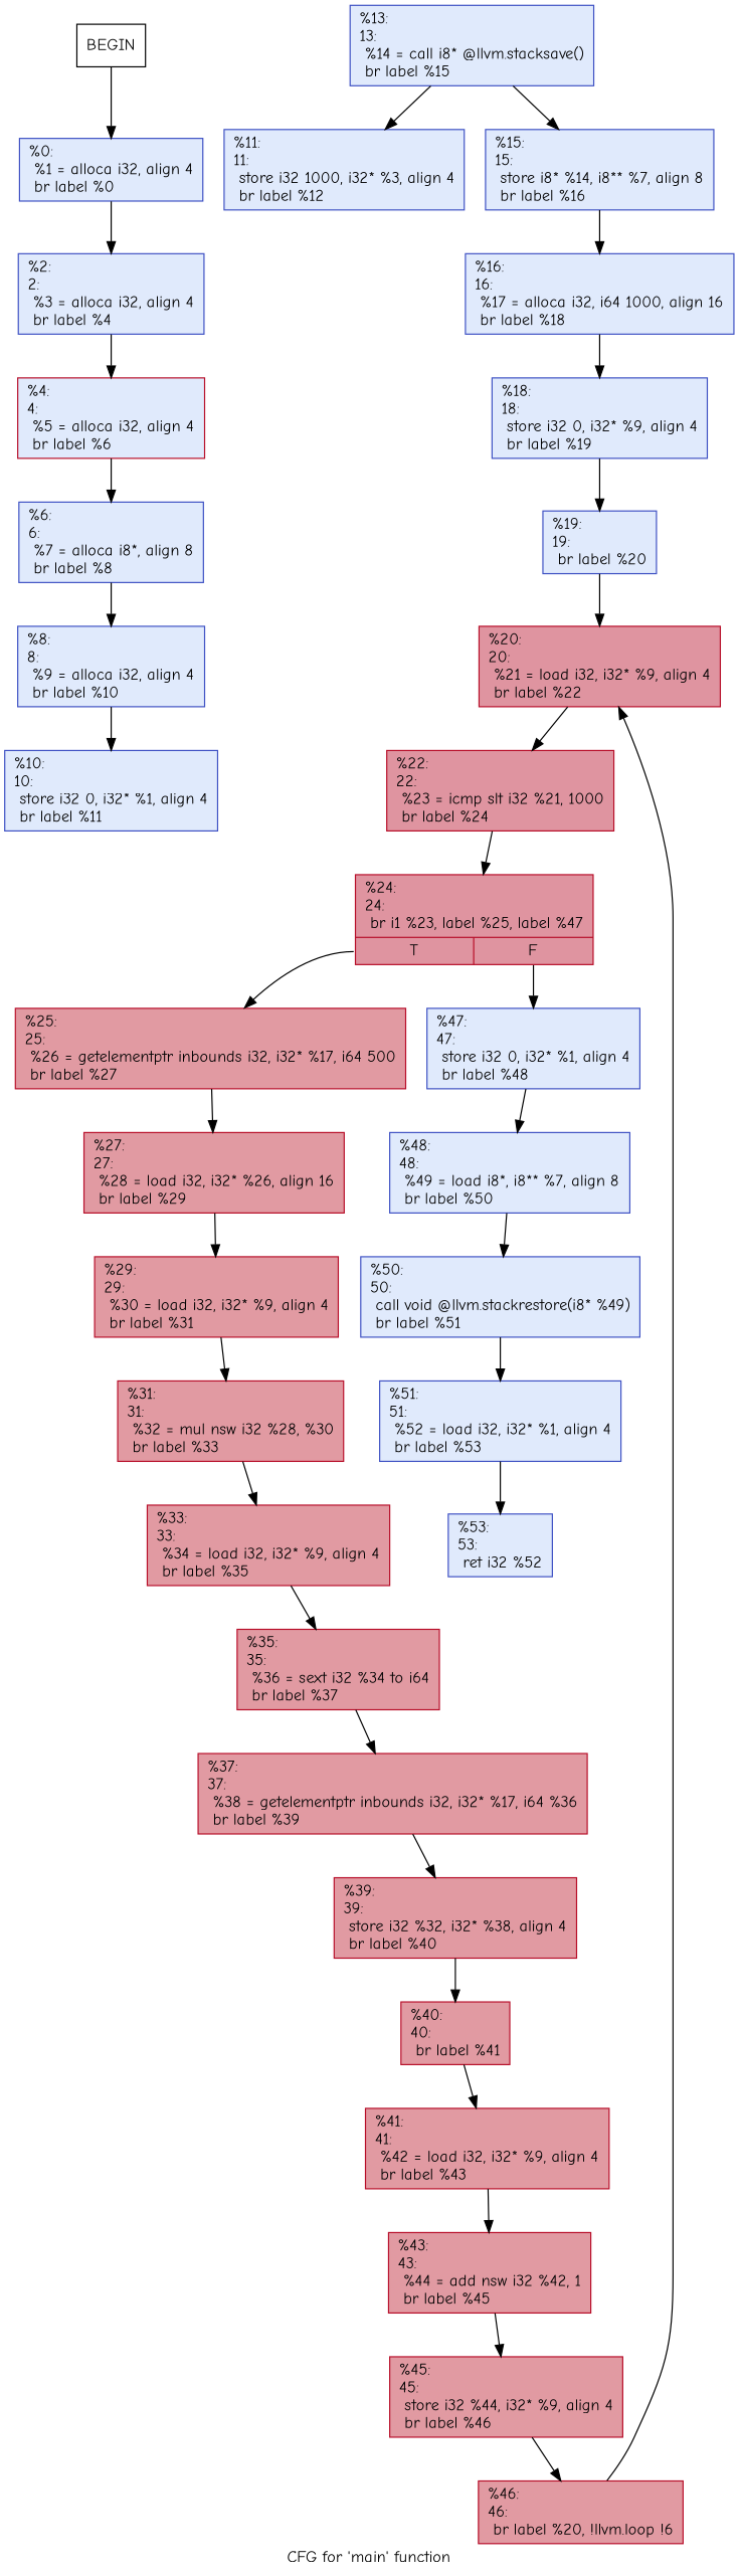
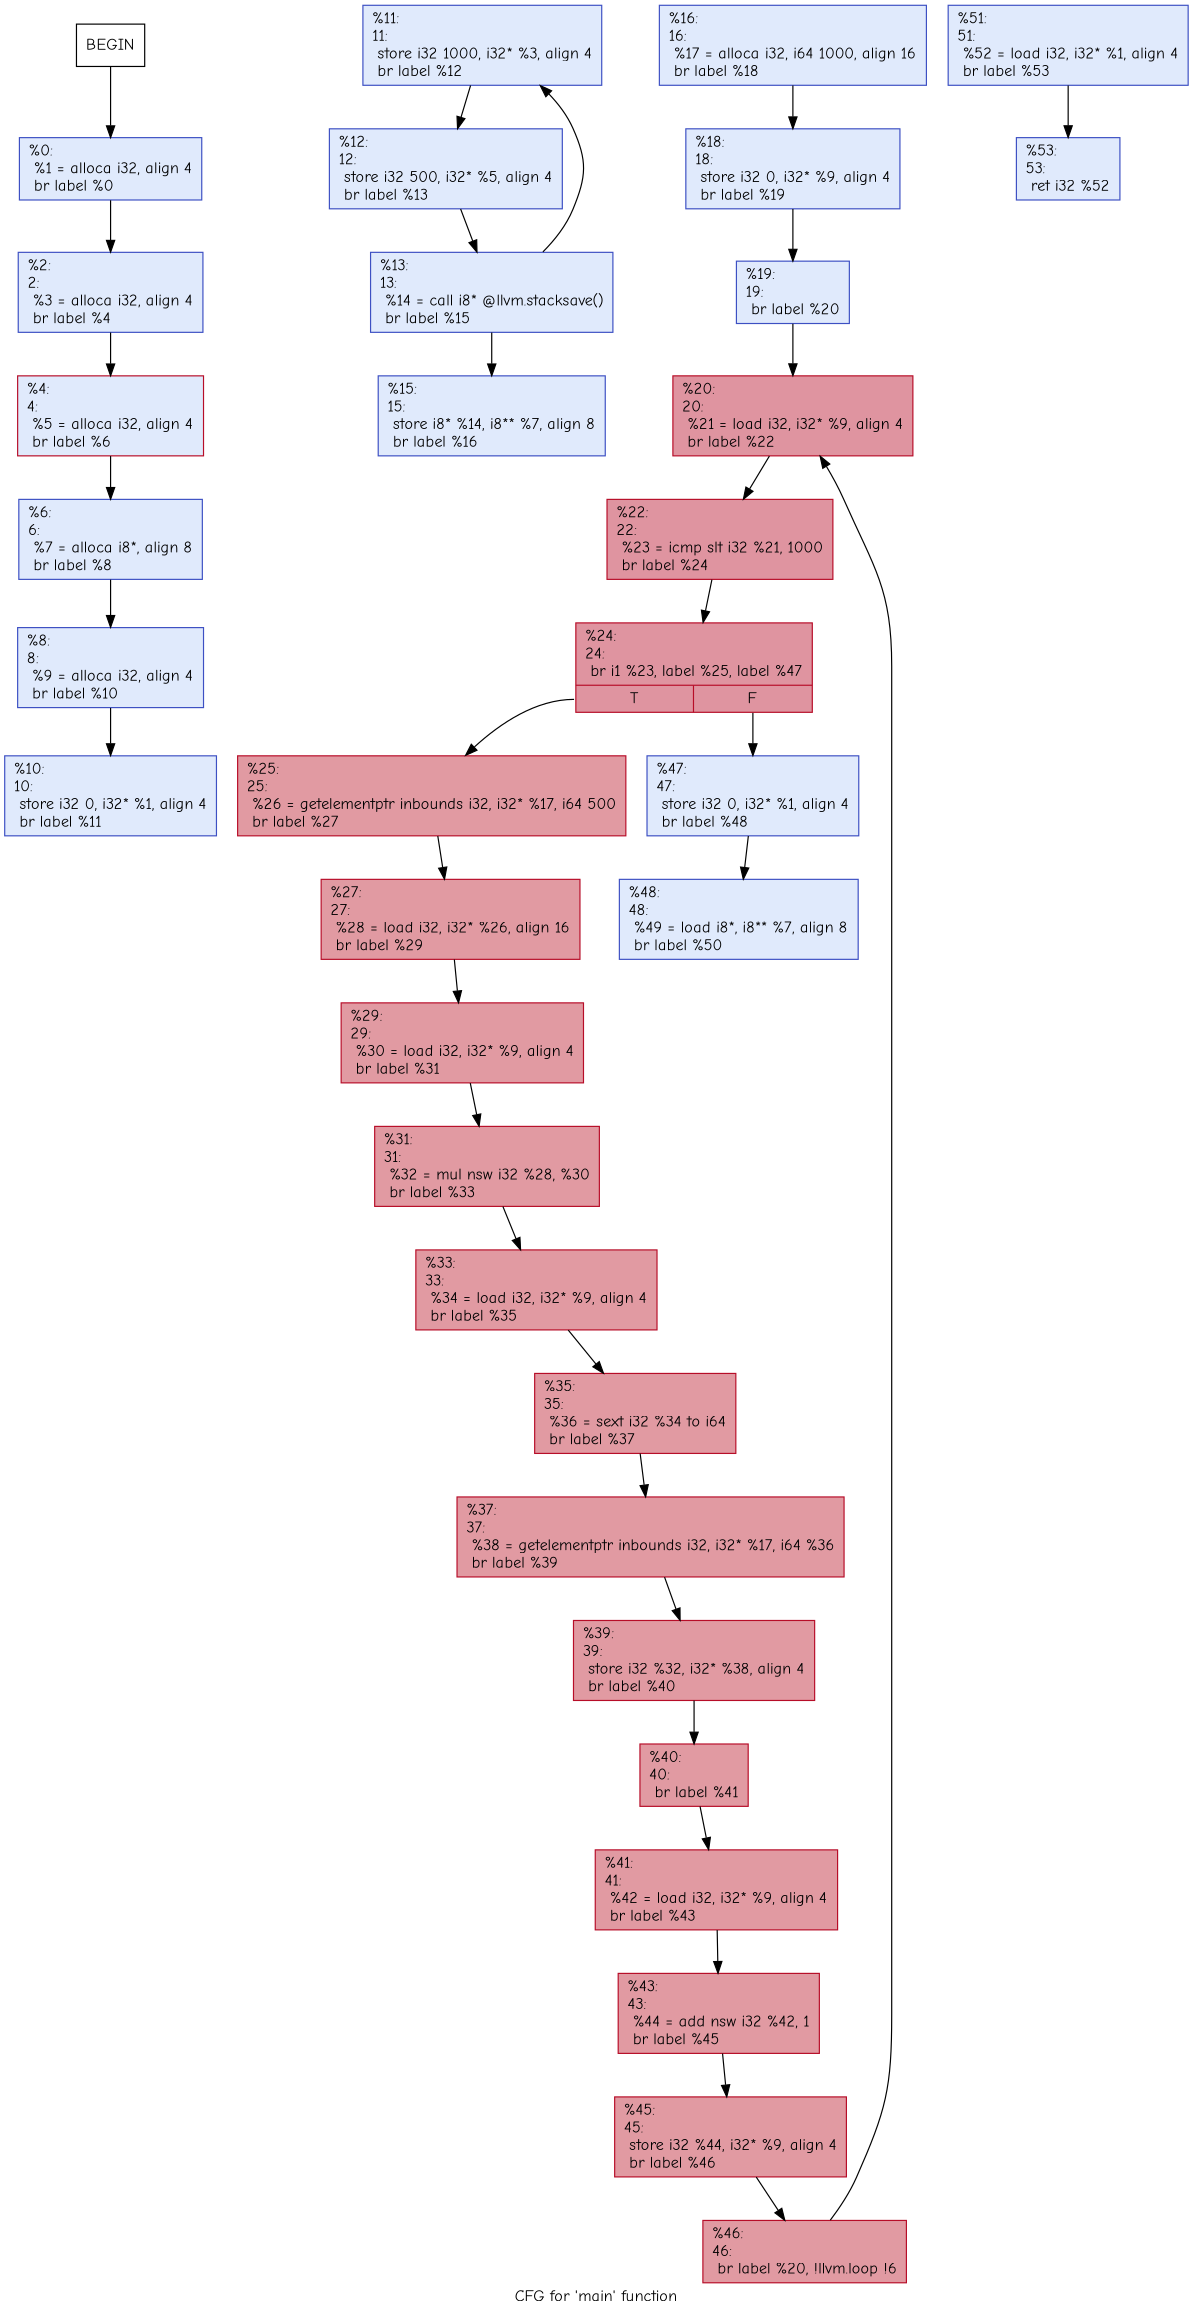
  digraph {
    fontname="Comic Neue"
    label="CFG for 'main' function"
    node [fontname="Comic Neue" shape=record color="#3d50c3ff" fillcolor="#b9d0f970" style=filled]
    edge [fontname="Comic Neue"]
    n1 [label=BEGIN color="" fillcolor="" style=""]
    n2 [label="{%0:\l  %1 = alloca i32, align 4\l  br label %0\l}"]
    n3 [label="{%2:\l2:                                                \l  %3 = alloca i32, align 4\l  br label %4\l}"]
    n4 [color="#b70d28ff" label="{%4:\l4:                                                \l  %5 = alloca i32, align 4\l  br label %6\l}"]
    n5 [label="{%6:\l6:                                                \l  %7 = alloca i8*, align 8\l  br label %8\l}"]
    n6 [label="{%8:\l8:                                                \l  %9 = alloca i32, align 4\l  br label %10\l}"]
    n7 [label="{%10:\l10:                                               \l  store i32 0, i32* %1, align 4\l  br label %11\l}"]
    n8 [label="{%11:\l11:                                               \l  store i32 1000, i32* %3, align 4\l  br label %12\l}"]
+   n9 [label="{%12:\l12:                                               \l  store i32 500, i32* %5, align 4\l  br label %13\l}"]
    n10 [label="{%13:\l13:                                               \l  %14 = call i8* @llvm.stacksave()\l  br label %15\l}"]
    n11 [label="{%15:\l15:                                               \l  store i8* %14, i8** %7, align 8\l  br label %16\l}"]
    n12 [label="{%16:\l16:                                               \l  %17 = alloca i32, i64 1000, align 16\l  br label %18\l}"]
    n13 [label="{%18:\l18:                                               \l  store i32 0, i32* %9, align 4\l  br label %19\l}"]
    n14 [label="{%19:\l19:                                               \l  br label %20\l}"]
    n15 [color="#b70d28ff" fillcolor="#b70d2870" label="{%20:\l20:                                               \l  %21 = load i32, i32* %9, align 4\l  br label %22\l}"]
    n16 [color="#b70d28ff" fillcolor="#b70d2870" label="{%22:\l22:                                               \l  %23 = icmp slt i32 %21, 1000\l  br label %24\l}"]
    n17 [color="#b70d28ff" fillcolor="#b70d2870" label="{%24:\l24:                                               \l  br i1 %23, label %25, label %47\l|{<s0>T|<s1>F}}"]
    n18 [color="#b70d28ff" fillcolor="#bb1b2c70" label="{%25:\l25:                                               \l  %26 = getelementptr inbounds i32, i32* %17, i64 500\l  br label %27\l}"]
    n19 [label="{%47:\l47:                                               \l  store i32 0, i32* %1, align 4\l  br label %48\l}"]
    n20 [color="#b70d28ff" fillcolor="#bb1b2c70" label="{%27:\l27:                                               \l  %28 = load i32, i32* %26, align 16\l  br label %29\l}"]
    n21 [label="{%48:\l48:                                               \l  %49 = load i8*, i8** %7, align 8\l  br label %50\l}"]
    n22 [color="#b70d28ff" fillcolor="#bb1b2c70" label="{%29:\l29:                                               \l  %30 = load i32, i32* %9, align 4\l  br label %31\l}"]
-   n23 [label="{%50:\l50:                                               \l  call void @llvm.stackrestore(i8* %49)\l  br label %51\l}"]
    n24 [color="#b70d28ff" fillcolor="#bb1b2c70" label="{%31:\l31:                                               \l  %32 = mul nsw i32 %28, %30\l  br label %33\l}"]
    n25 [color="#b70d28ff" fillcolor="#bb1b2c70" label="{%33:\l33:                                               \l  %34 = load i32, i32* %9, align 4\l  br label %35\l}"]
    n26 [color="#b70d28ff" fillcolor="#bb1b2c70" label="{%35:\l35:                                               \l  %36 = sext i32 %34 to i64\l  br label %37\l}"]
    n27 [color="#b70d28ff" fillcolor="#bb1b2c70" label="{%37:\l37:                                               \l  %38 = getelementptr inbounds i32, i32* %17, i64 %36\l  br label %39\l}"]
    n28 [color="#b70d28ff" fillcolor="#bb1b2c70" label="{%39:\l39:                                               \l  store i32 %32, i32* %38, align 4\l  br label %40\l}"]
    n29 [color="#b70d28ff" fillcolor="#bb1b2c70" label="{%40:\l40:                                               \l  br label %41\l}"]
    n30 [color="#b70d28ff" fillcolor="#bb1b2c70" label="{%41:\l41:                                               \l  %42 = load i32, i32* %9, align 4\l  br label %43\l}"]
    n31 [color="#b70d28ff" fillcolor="#bb1b2c70" label="{%43:\l43:                                               \l  %44 = add nsw i32 %42, 1\l  br label %45\l}"]
    n32 [color="#b70d28ff" fillcolor="#bb1b2c70" label="{%45:\l45:                                               \l  store i32 %44, i32* %9, align 4\l  br label %46\l}"]
    n33 [color="#b70d28ff" fillcolor="#bb1b2c70" label="{%46:\l46:                                               \l  br label %20, !llvm.loop !6\l}"]
    n34 [label="{%51:\l51:                                               \l  %52 = load i32, i32* %1, align 4\l  br label %53\l}"]
    n35 [label="{%53:\l53:                                               \l  ret i32 %52\l}"]
    n1 -> n2
    n2 -> n3
    n3 -> n4
    n4 -> n5
    n5 -> n6
    n6 -> n7
+   n8 -> n9
+   n9 -> n10
    n10 -> n8
    n10 -> n11
-   n11 -> n12
    n12 -> n13
    n13 -> n14
    n14 -> n15
    n15 -> n16
    n16 -> n17
    n17 -> n18 [tailport=s0]
    n17 -> n19 [tailport=s1]
    n18 -> n20
    n19 -> n21
    n20 -> n22
-   n21 -> n23
    n22 -> n24
-   n23 -> n34
    n24 -> n25
    n25 -> n26
    n26 -> n27
    n27 -> n28
    n28 -> n29
    n29 -> n30
    n30 -> n31
    n31 -> n32
    n32 -> n33
    n33 -> n15
    n34 -> n35
  }
